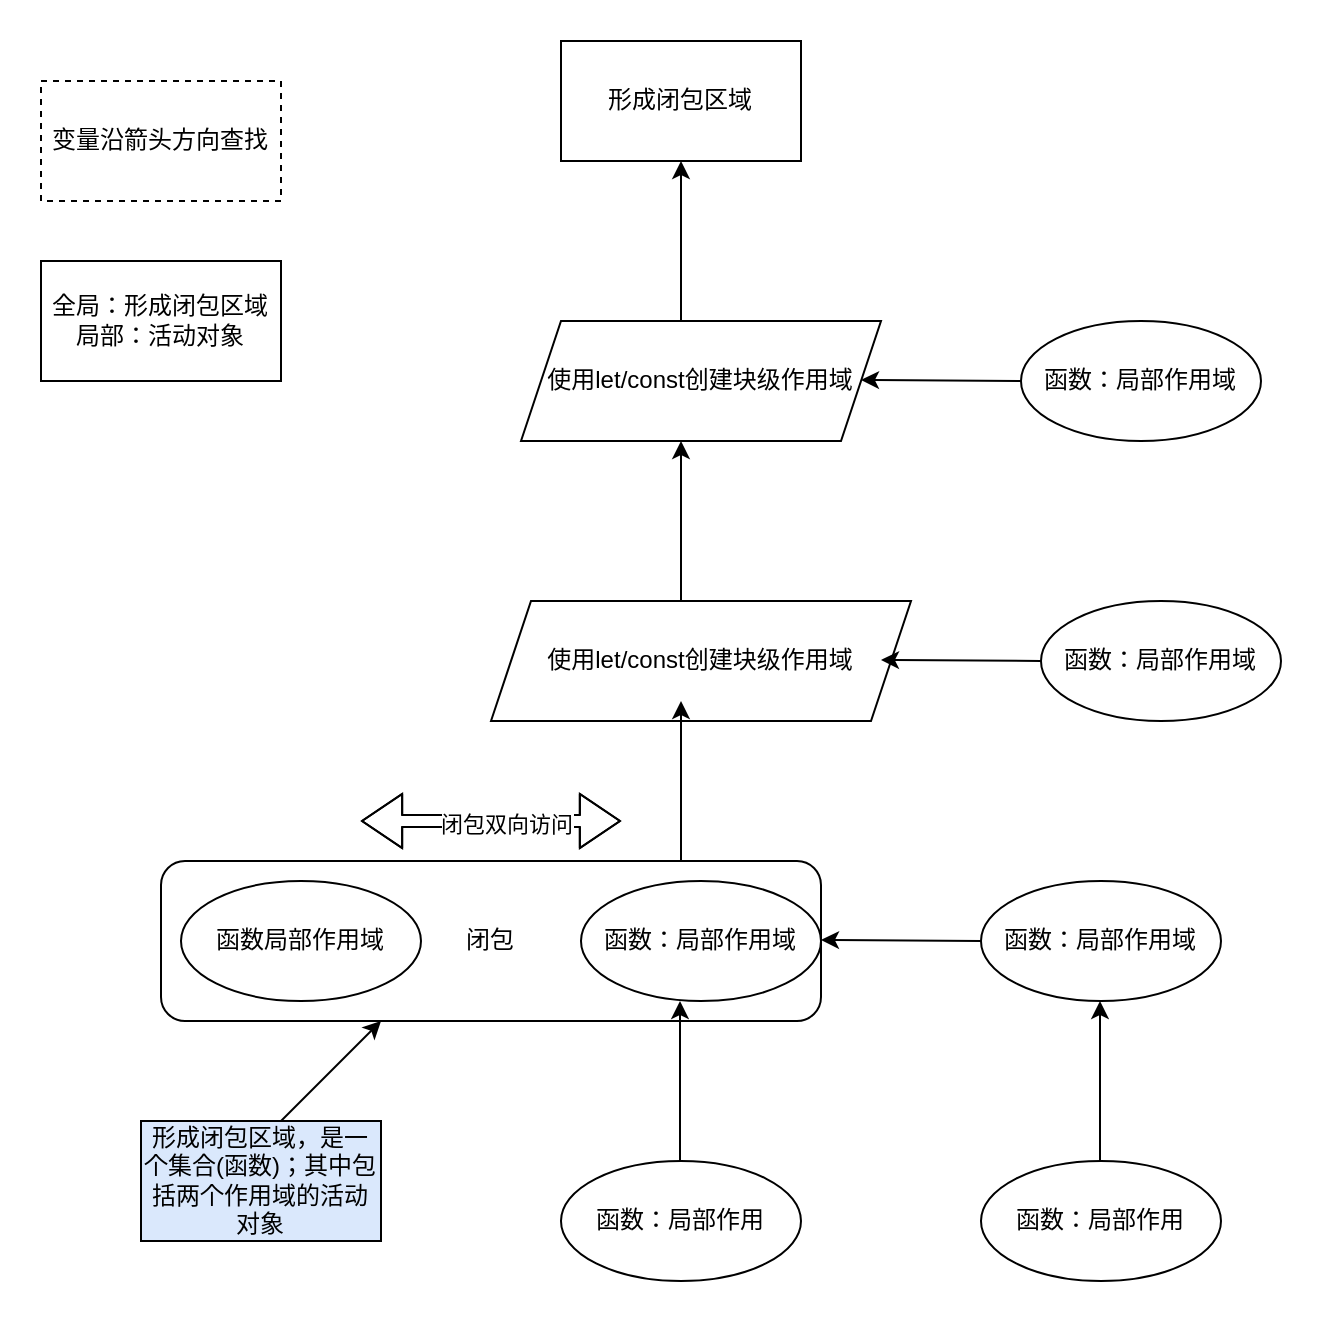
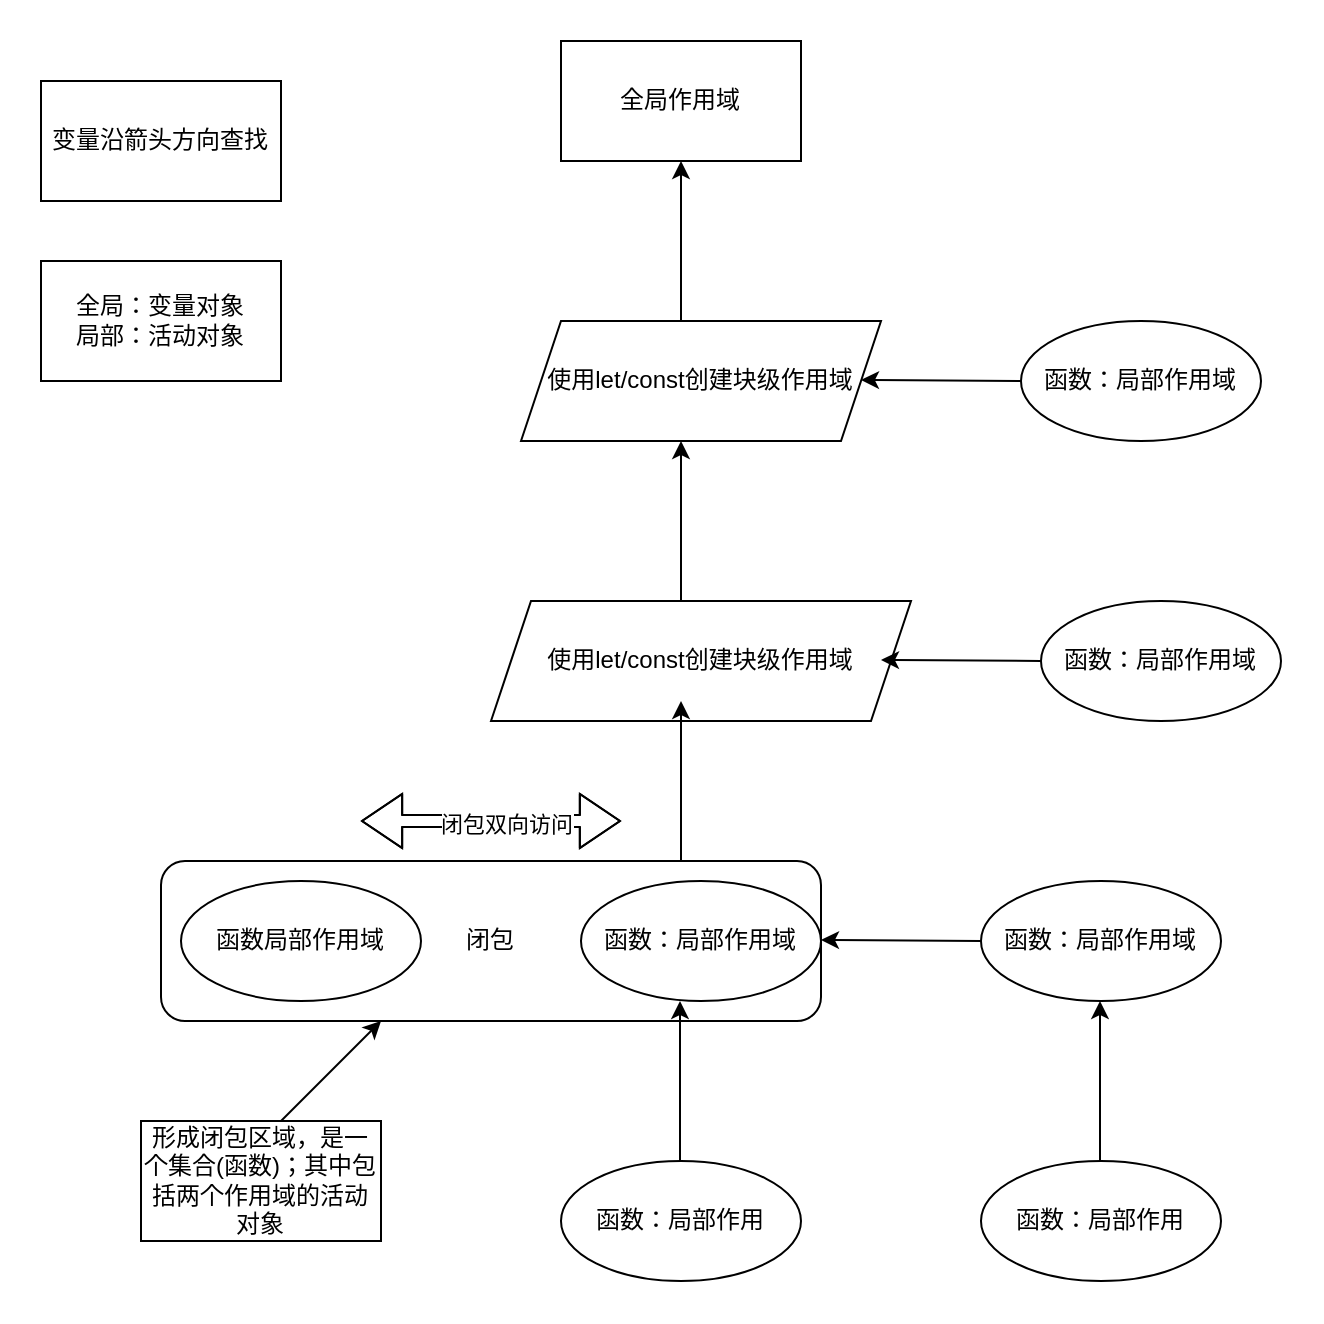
  <mxCell id="0" />
  <mxCell id="1" parent="0" />
- <mxCell id="2" value="形成闭包区域" style="rounded=0;whiteSpace=wrap;html=1;" parent="1" vertex="1"><mxGeometry x="280" y="20" width="120" height="60" as="geometry" /></mxCell>
+ <mxCell id="2" value="全局作用域" style="rounded=0;whiteSpace=wrap;html=1;" parent="1" vertex="1"><mxGeometry x="280" y="20" width="120" height="60" as="geometry" /></mxCell>
  <mxCell id="3" value="使用let/const创建块级作用域" style="shape=parallelogram;perimeter=parallelogramPerimeter;whiteSpace=wrap;html=1;fixedSize=1;rounded=0;" parent="1" vertex="1"><mxGeometry x="260" y="160" width="180" height="60" as="geometry" /></mxCell>
  <mxCell id="4" value="" style="edgeStyle=orthogonalEdgeStyle;rounded=0;orthogonalLoop=1;jettySize=auto;html=1;" parent="1" source="6" target="8" edge="1"><mxGeometry relative="1" as="geometry" /></mxCell>
  <mxCell id="5" value="闭包" style="rounded=1;whiteSpace=wrap;html=1;" parent="1" vertex="1"><mxGeometry x="80" y="430" width="330" height="80" as="geometry" /></mxCell>
  <mxCell id="6" value="函数：局部作用域" style="ellipse;whiteSpace=wrap;html=1;rounded=0;" parent="1" vertex="1"><mxGeometry x="290" y="440" width="120" height="60" as="geometry" /></mxCell>
  <mxCell id="7" value="函数：局部作用域" style="ellipse;whiteSpace=wrap;html=1;rounded=0;" parent="1" vertex="1"><mxGeometry x="490" y="440" width="120" height="60" as="geometry" /></mxCell>
  <mxCell id="8" value="函数局部作用域" style="ellipse;whiteSpace=wrap;html=1;rounded=0;" parent="1" vertex="1"><mxGeometry x="90" y="440" width="120" height="60" as="geometry" /></mxCell>
  <mxCell id="9" value="函数：局部作用" style="ellipse;whiteSpace=wrap;html=1;rounded=0;" parent="1" vertex="1"><mxGeometry x="490" y="580" width="120" height="60" as="geometry" /></mxCell>
  <mxCell id="10" value="" style="shape=flexArrow;endArrow=classic;startArrow=classic;html=1;rounded=0;width=6;startSize=6.36;endSize=6.36;" parent="1" edge="1"><mxGeometry width="100" height="100" relative="1" as="geometry"><mxPoint x="180" y="410" as="sourcePoint" /><mxPoint x="310" y="410" as="targetPoint" /><Array as="points"><mxPoint x="240" y="410" /></Array></mxGeometry></mxCell>
  <mxCell id="11" value="闭包双向访问" style="edgeLabel;html=1;align=center;verticalAlign=middle;resizable=0;points=[];" parent="10" vertex="1" connectable="0"><mxGeometry x="0.105" y="-1" relative="1" as="geometry"><mxPoint as="offset" /></mxGeometry></mxCell>
  <mxCell id="12" value="使用let/const创建块级作用域" style="shape=parallelogram;perimeter=parallelogramPerimeter;whiteSpace=wrap;html=1;fixedSize=1;rounded=0;" parent="1" vertex="1"><mxGeometry x="245" y="300" width="210" height="60" as="geometry" /></mxCell>
  <mxCell id="13" value="" style="endArrow=classic;html=1;rounded=0;" parent="1" edge="1"><mxGeometry width="50" height="50" relative="1" as="geometry"><mxPoint x="549.5" y="580" as="sourcePoint" /><mxPoint x="549.5" y="500" as="targetPoint" /><Array as="points"><mxPoint x="549.5" y="550" /></Array></mxGeometry></mxCell>
  <mxCell id="14" value="" style="endArrow=classic;html=1;rounded=0;" parent="1" edge="1"><mxGeometry width="50" height="50" relative="1" as="geometry"><mxPoint x="340" y="430" as="sourcePoint" /><mxPoint x="340" y="350" as="targetPoint" /><Array as="points"><mxPoint x="340" y="400" /></Array></mxGeometry></mxCell>
  <mxCell id="15" value="" style="endArrow=classic;html=1;rounded=0;" parent="1" edge="1"><mxGeometry width="50" height="50" relative="1" as="geometry"><mxPoint x="340" y="300" as="sourcePoint" /><mxPoint x="340" y="220" as="targetPoint" /><Array as="points"><mxPoint x="340" y="270" /></Array></mxGeometry></mxCell>
  <mxCell id="16" value="" style="endArrow=classic;html=1;rounded=0;" parent="1" edge="1"><mxGeometry width="50" height="50" relative="1" as="geometry"><mxPoint x="340" y="160" as="sourcePoint" /><mxPoint x="340" y="80" as="targetPoint" /><Array as="points"><mxPoint x="340" y="130" /></Array></mxGeometry></mxCell>
  <mxCell id="17" value="" style="endArrow=classic;html=1;rounded=0;exitX=0;exitY=0.5;exitDx=0;exitDy=0;" parent="1" source="7" edge="1"><mxGeometry width="50" height="50" relative="1" as="geometry"><mxPoint x="480" y="469.5" as="sourcePoint" /><mxPoint x="410" y="469.5" as="targetPoint" /><Array as="points" /></mxGeometry></mxCell>
  <mxCell id="18" value="函数：局部作用" style="ellipse;whiteSpace=wrap;html=1;rounded=0;" parent="1" vertex="1"><mxGeometry x="280" y="580" width="120" height="60" as="geometry" /></mxCell>
  <mxCell id="19" value="" style="endArrow=classic;html=1;rounded=0;" parent="1" edge="1"><mxGeometry width="50" height="50" relative="1" as="geometry"><mxPoint x="339.5" y="580" as="sourcePoint" /><mxPoint x="339.5" y="500" as="targetPoint" /><Array as="points"><mxPoint x="339.5" y="550" /></Array></mxGeometry></mxCell>
  <mxCell id="20" value="" style="endArrow=classic;html=1;rounded=0;" parent="1" edge="1"><mxGeometry width="50" height="50" relative="1" as="geometry"><mxPoint x="140" y="560" as="sourcePoint" /><mxPoint x="190" y="510" as="targetPoint" /></mxGeometry></mxCell>
- <mxCell id="21" value="形成闭包区域，是一个集合(函数)；其中包括两个作用域的活动对象" style="rounded=0;whiteSpace=wrap;html=1;fillColor=#dae8fc;" parent="1" vertex="1"><mxGeometry x="70" y="560" width="120" height="60" as="geometry" /></mxCell>
+ <mxCell id="21" value="形成闭包区域，是一个集合(函数)；其中包括两个作用域的活动对象" style="rounded=0;whiteSpace=wrap;html=1;" parent="1" vertex="1"><mxGeometry x="70" y="560" width="120" height="60" as="geometry" /></mxCell>
  <mxCell id="22" value="函数：局部作用域" style="ellipse;whiteSpace=wrap;html=1;rounded=0;" parent="1" vertex="1"><mxGeometry x="520" y="300" width="120" height="60" as="geometry" /></mxCell>
  <mxCell id="23" value="" style="endArrow=classic;html=1;rounded=0;exitX=0;exitY=0.5;exitDx=0;exitDy=0;" parent="1" edge="1"><mxGeometry width="50" height="50" relative="1" as="geometry"><mxPoint x="520" y="330" as="sourcePoint" /><mxPoint x="440" y="329.5" as="targetPoint" /><Array as="points" /></mxGeometry></mxCell>
  <mxCell id="24" value="函数：局部作用域" style="ellipse;whiteSpace=wrap;html=1;rounded=0;" parent="1" vertex="1"><mxGeometry x="510" y="160" width="120" height="60" as="geometry" /></mxCell>
  <mxCell id="25" value="" style="endArrow=classic;html=1;rounded=0;exitX=0;exitY=0.5;exitDx=0;exitDy=0;" parent="1" edge="1"><mxGeometry width="50" height="50" relative="1" as="geometry"><mxPoint x="510" y="190" as="sourcePoint" /><mxPoint x="430" y="189.5" as="targetPoint" /><Array as="points" /></mxGeometry></mxCell>
- <mxCell id="26" value="变量沿箭头方向查找" style="rounded=0;whiteSpace=wrap;html=1;dashed=1;" parent="1" vertex="1"><mxGeometry x="20" y="40" width="120" height="60" as="geometry" /></mxCell>
- <mxCell id="27" value="全局：形成闭包区域&lt;br&gt;局部：活动对象" style="rounded=0;whiteSpace=wrap;html=1;" vertex="1" parent="1"><mxGeometry x="20" y="130" width="120" height="60" as="geometry" /></mxCell>
+ <mxCell id="26" value="变量沿箭头方向查找" style="rounded=0;whiteSpace=wrap;html=1;" parent="1" vertex="1"><mxGeometry x="20" y="40" width="120" height="60" as="geometry" /></mxCell>
+ <mxCell id="27" value="全局：变量对象&lt;br&gt;局部：活动对象" style="rounded=0;whiteSpace=wrap;html=1;" vertex="1" parent="1"><mxGeometry x="20" y="130" width="120" height="60" as="geometry" /></mxCell>
